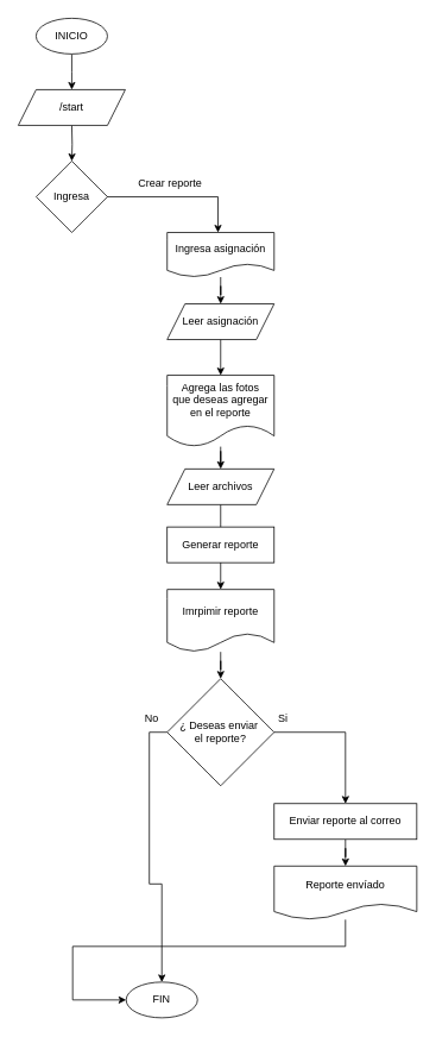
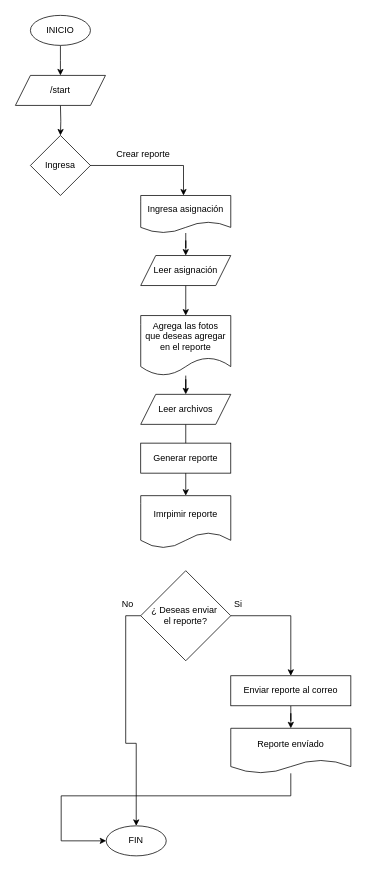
  <mxCell id="0" />
  <mxCell id="1" parent="0" />
  <mxCell id="2" value="" style="edgeStyle=orthogonalEdgeStyle;rounded=0;orthogonalLoop=1;jettySize=auto;html=1;" edge="1" parent="1" source="3"><mxGeometry relative="1" as="geometry"><mxPoint x="80" y="100" as="targetPoint" /></mxGeometry></mxCell>
  <mxCell id="3" value="INICIO" style="ellipse;whiteSpace=wrap;html=1;" vertex="1" parent="1"><mxGeometry x="40" y="20" width="80" height="40" as="geometry" /></mxCell>
  <mxCell id="4" value="" style="edgeStyle=orthogonalEdgeStyle;rounded=0;orthogonalLoop=1;jettySize=auto;html=1;" edge="1" parent="1" target="6"><mxGeometry relative="1" as="geometry"><mxPoint x="80.021" y="140" as="sourcePoint" /></mxGeometry></mxCell>
  <mxCell id="5" style="edgeStyle=orthogonalEdgeStyle;rounded=0;orthogonalLoop=1;jettySize=auto;html=1;" edge="1" parent="1"><mxGeometry relative="1" as="geometry"><mxPoint x="107" y="220" as="sourcePoint" /><mxPoint x="244" y="260" as="targetPoint" /><Array as="points"><mxPoint x="244" y="220" /></Array></mxGeometry></mxCell>
  <mxCell id="6" value="Ingresa" style="rhombus;whiteSpace=wrap;html=1;" vertex="1" parent="1"><mxGeometry x="40" y="180" width="80" height="80" as="geometry" /></mxCell>
  <mxCell id="7" value="/start" style="shape=parallelogram;perimeter=parallelogramPerimeter;whiteSpace=wrap;html=1;fixedSize=1;" vertex="1" parent="1"><mxGeometry x="20" y="100" width="120" height="40" as="geometry" /></mxCell>
  <mxCell id="8" style="edgeStyle=orthogonalEdgeStyle;rounded=0;orthogonalLoop=1;jettySize=auto;html=1;entryX=0.5;entryY=0;entryDx=0;entryDy=0;" edge="1" parent="1" source="9" target="11"><mxGeometry relative="1" as="geometry" /></mxCell>
  <mxCell id="9" value="Ingresa asignación" style="shape=document;whiteSpace=wrap;html=1;boundedLbl=1;" vertex="1" parent="1"><mxGeometry x="187" y="260" width="120" height="50" as="geometry" /></mxCell>
  <mxCell id="10" value="" style="edgeStyle=orthogonalEdgeStyle;rounded=0;orthogonalLoop=1;jettySize=auto;html=1;" edge="1" parent="1" source="11" target="13"><mxGeometry relative="1" as="geometry" /></mxCell>
  <mxCell id="11" value="Leer asignación" style="shape=parallelogram;perimeter=parallelogramPerimeter;whiteSpace=wrap;html=1;fixedSize=1;" vertex="1" parent="1"><mxGeometry x="187" y="340" width="120" height="40" as="geometry" /></mxCell>
  <mxCell id="12" value="" style="edgeStyle=orthogonalEdgeStyle;rounded=0;orthogonalLoop=1;jettySize=auto;html=1;" edge="1" parent="1" source="13" target="15"><mxGeometry relative="1" as="geometry" /></mxCell>
  <mxCell id="13" value="Agrega las fotos&lt;div&gt;que deseas agregar en el reporte&lt;/div&gt;" style="shape=document;whiteSpace=wrap;html=1;boundedLbl=1;" vertex="1" parent="1"><mxGeometry x="187" y="420" width="120" height="80" as="geometry" /></mxCell>
  <mxCell id="14" value="" style="edgeStyle=orthogonalEdgeStyle;rounded=0;orthogonalLoop=1;jettySize=auto;html=1;" edge="1" parent="1" source="15" target="19"><mxGeometry relative="1" as="geometry" /></mxCell>
  <mxCell id="15" value="Leer archivos" style="shape=parallelogram;perimeter=parallelogramPerimeter;whiteSpace=wrap;html=1;fixedSize=1;" vertex="1" parent="1"><mxGeometry x="187" y="525" width="120" height="40" as="geometry" /></mxCell>
  <mxCell id="16" value="Crear reporte" style="text;html=1;align=center;verticalAlign=middle;whiteSpace=wrap;rounded=0;" vertex="1" parent="1"><mxGeometry x="147" y="190" width="87" height="30" as="geometry" /></mxCell>
  <mxCell id="17" value="Generar reporte" style="rounded=0;whiteSpace=wrap;html=1;" vertex="1" parent="1"><mxGeometry x="187" y="590" width="120" height="40" as="geometry" /></mxCell>
- <mxCell id="18" value="" style="edgeStyle=orthogonalEdgeStyle;rounded=0;orthogonalLoop=1;jettySize=auto;html=1;" edge="1" parent="1" source="19" target="22"><mxGeometry relative="1" as="geometry" /></mxCell>
  <mxCell id="19" value="Imrpimir reporte" style="shape=document;whiteSpace=wrap;html=1;boundedLbl=1;" vertex="1" parent="1"><mxGeometry x="187" y="660" width="120" height="70" as="geometry" /></mxCell>
  <mxCell id="20" style="edgeStyle=orthogonalEdgeStyle;rounded=0;orthogonalLoop=1;jettySize=auto;html=1;exitX=1;exitY=0.5;exitDx=0;exitDy=0;entryX=0.5;entryY=0;entryDx=0;entryDy=0;" edge="1" parent="1" source="22" target="24"><mxGeometry relative="1" as="geometry" /></mxCell>
  <mxCell id="21" style="edgeStyle=orthogonalEdgeStyle;rounded=0;orthogonalLoop=1;jettySize=auto;html=1;exitX=0;exitY=0.5;exitDx=0;exitDy=0;" edge="1" parent="1" source="22" target="26"><mxGeometry relative="1" as="geometry" /></mxCell>
  <mxCell id="22" value="¿ Deseas enviar&amp;nbsp;&lt;div&gt;el reporte?&lt;/div&gt;" style="rhombus;whiteSpace=wrap;html=1;" vertex="1" parent="1"><mxGeometry x="187" y="760" width="120" height="120" as="geometry" /></mxCell>
  <mxCell id="23" value="" style="edgeStyle=orthogonalEdgeStyle;rounded=0;orthogonalLoop=1;jettySize=auto;html=1;" edge="1" parent="1" source="24" target="28"><mxGeometry relative="1" as="geometry" /></mxCell>
  <mxCell id="24" value="Enviar reporte al correo" style="rounded=0;whiteSpace=wrap;html=1;" vertex="1" parent="1"><mxGeometry x="307" y="900" width="160" height="40" as="geometry" /></mxCell>
  <mxCell id="25" value="Si" style="text;html=1;align=center;verticalAlign=middle;whiteSpace=wrap;rounded=0;" vertex="1" parent="1"><mxGeometry x="287" y="790" width="60" height="30" as="geometry" /></mxCell>
  <mxCell id="26" value="FIN" style="ellipse;whiteSpace=wrap;html=1;" vertex="1" parent="1"><mxGeometry x="141" y="1100" width="80" height="40" as="geometry" /></mxCell>
  <mxCell id="27" style="edgeStyle=orthogonalEdgeStyle;rounded=0;orthogonalLoop=1;jettySize=auto;html=1;" edge="1" parent="1" source="28" target="26"><mxGeometry relative="1" as="geometry"><Array as="points"><mxPoint x="387" y="1060" /><mxPoint x="81" y="1060" /></Array></mxGeometry></mxCell>
  <mxCell id="28" value="Reporte envíado" style="shape=document;whiteSpace=wrap;html=1;boundedLbl=1;" vertex="1" parent="1"><mxGeometry x="307" y="970" width="160" height="60" as="geometry" /></mxCell>
  <mxCell id="29" value="No" style="text;html=1;align=center;verticalAlign=middle;whiteSpace=wrap;rounded=0;" vertex="1" parent="1"><mxGeometry x="140" y="790" width="60" height="30" as="geometry" /></mxCell>
